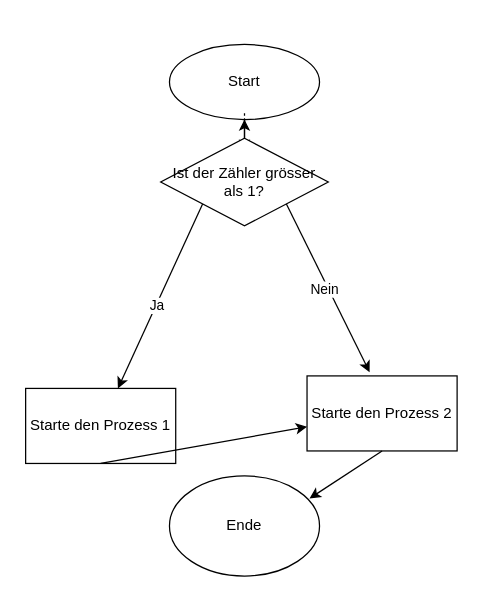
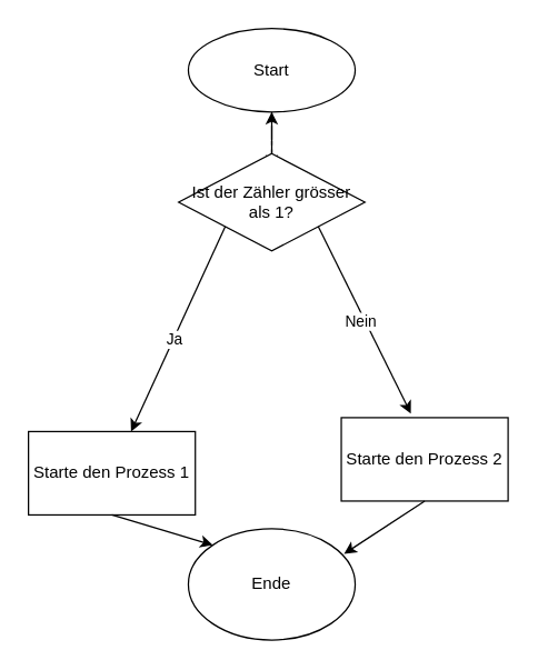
  <mxCell id="0" />
  <mxCell id="1" parent="0" />
- <mxCell id="2" value="Start" style="ellipse;whiteSpace=wrap;html=1;" vertex="1" parent="1"><mxGeometry x="135" y="35" width="120" height="60" as="geometry" /></mxCell>
+ <mxCell id="2" value="Start" style="ellipse;whiteSpace=wrap;html=1;" vertex="1" parent="1"><mxGeometry x="135" y="20" width="120" height="60" as="geometry" /></mxCell>
  <mxCell id="3" value="" style="endArrow=classic;html=1;rounded=0;exitX=0.5;exitY=1;exitDx=0;exitDy=0;entryX=0.5;entryY=0;entryDx=0;entryDy=0;" edge="1" parent="1" source="2"><mxGeometry width="50" height="50" relative="1" as="geometry"><mxPoint x="345" y="150" as="sourcePoint" /><mxPoint x="195" y="120" as="targetPoint" /></mxGeometry></mxCell>
  <mxCell id="4" value="" style="endArrow=classic;html=1;rounded=0;exitX=0;exitY=1;exitDx=0;exitDy=0;" edge="1" parent="1" source="9" target="10"><mxGeometry width="50" height="50" relative="1" as="geometry"><mxPoint x="195" y="180" as="sourcePoint" /><mxPoint x="95" y="300" as="targetPoint" /></mxGeometry></mxCell>
  <mxCell id="5" value="Ja" style="edgeLabel;html=1;align=center;verticalAlign=middle;resizable=0;points=[];" vertex="1" connectable="0" parent="4"><mxGeometry x="0.1" relative="1" as="geometry"><mxPoint as="offset" /></mxGeometry></mxCell>
  <mxCell id="6" value="" style="endArrow=classic;html=1;rounded=0;exitX=1;exitY=1;exitDx=0;exitDy=0;entryX=0.417;entryY=-0.05;entryDx=0;entryDy=0;entryPerimeter=0;" edge="1" parent="1" source="9" target="11"><mxGeometry width="50" height="50" relative="1" as="geometry"><mxPoint x="195" y="180" as="sourcePoint" /><mxPoint x="295" y="300" as="targetPoint" /></mxGeometry></mxCell>
  <mxCell id="7" value="Nein" style="edgeLabel;html=1;align=center;verticalAlign=middle;resizable=0;points=[];" vertex="1" connectable="0" parent="6"><mxGeometry x="-0.015" y="-3" relative="1" as="geometry"><mxPoint as="offset" /></mxGeometry></mxCell>
  <mxCell id="8" value="" style="edgeStyle=orthogonalEdgeStyle;rounded=0;orthogonalLoop=1;jettySize=auto;html=1;exitX=0.5;exitY=0;exitDx=0;exitDy=0;dashed=1;" edge="1" parent="1" source="9" target="2"><mxGeometry relative="1" as="geometry" /></mxCell>
  <mxCell id="9" value="Ist der Zähler grösser als 1?" style="rhombus;whiteSpace=wrap;html=1;" vertex="1" parent="1"><mxGeometry x="128" y="110" width="134" height="70" as="geometry" /></mxCell>
  <mxCell id="10" value="Starte den Prozess 1" style="rounded=0;whiteSpace=wrap;html=1;" vertex="1" parent="1"><mxGeometry x="20" y="310" width="120" height="60" as="geometry" /></mxCell>
  <mxCell id="11" value="Starte den Prozess 2" style="rounded=0;whiteSpace=wrap;html=1;" vertex="1" parent="1"><mxGeometry x="245" y="300" width="120" height="60" as="geometry" /></mxCell>
  <mxCell id="12" value="Ende" style="ellipse;whiteSpace=wrap;html=1;" vertex="1" parent="1"><mxGeometry x="135" y="380" width="120" height="80" as="geometry" /></mxCell>
- <mxCell id="13" value="" style="endArrow=classic;html=1;rounded=0;exitX=0.5;exitY=1;exitDx=0;exitDy=0;" edge="1" parent="1" source="10" target="11"><mxGeometry width="50" height="50" relative="1" as="geometry"><mxPoint x="205" y="410" as="sourcePoint" /><mxPoint x="255" y="360" as="targetPoint" /></mxGeometry></mxCell>
+ <mxCell id="13" value="" style="endArrow=classic;html=1;rounded=0;exitX=0.5;exitY=1;exitDx=0;exitDy=0;entryX=0;entryY=0;entryDx=0;entryDy=0;" edge="1" parent="1" source="10" target="12"><mxGeometry width="50" height="50" relative="1" as="geometry"><mxPoint x="205" y="410" as="sourcePoint" /><mxPoint x="255" y="360" as="targetPoint" /></mxGeometry></mxCell>
  <mxCell id="14" value="" style="endArrow=classic;html=1;rounded=0;exitX=0.5;exitY=1;exitDx=0;exitDy=0;entryX=0.933;entryY=0.225;entryDx=0;entryDy=0;entryPerimeter=0;" edge="1" parent="1" source="11" target="12"><mxGeometry width="50" height="50" relative="1" as="geometry"><mxPoint x="205" y="410" as="sourcePoint" /><mxPoint x="255" y="360" as="targetPoint" /></mxGeometry></mxCell>
